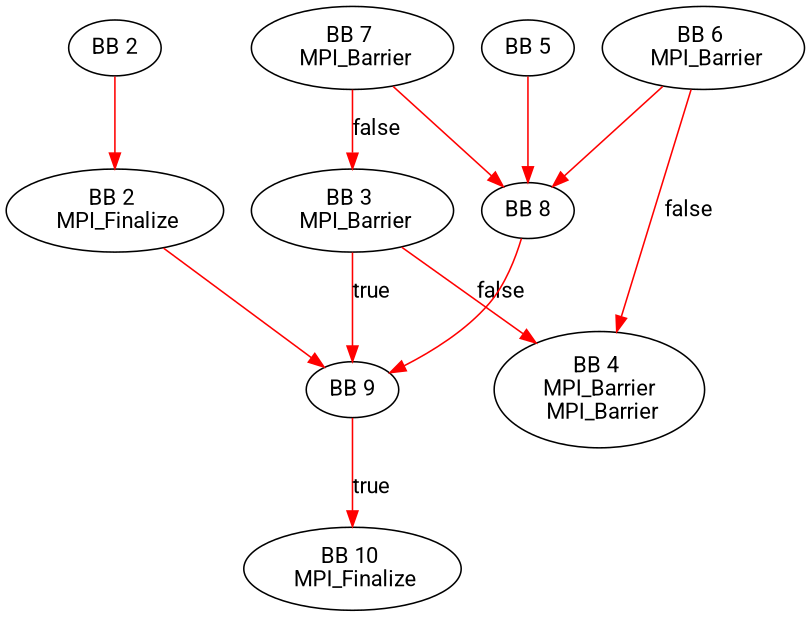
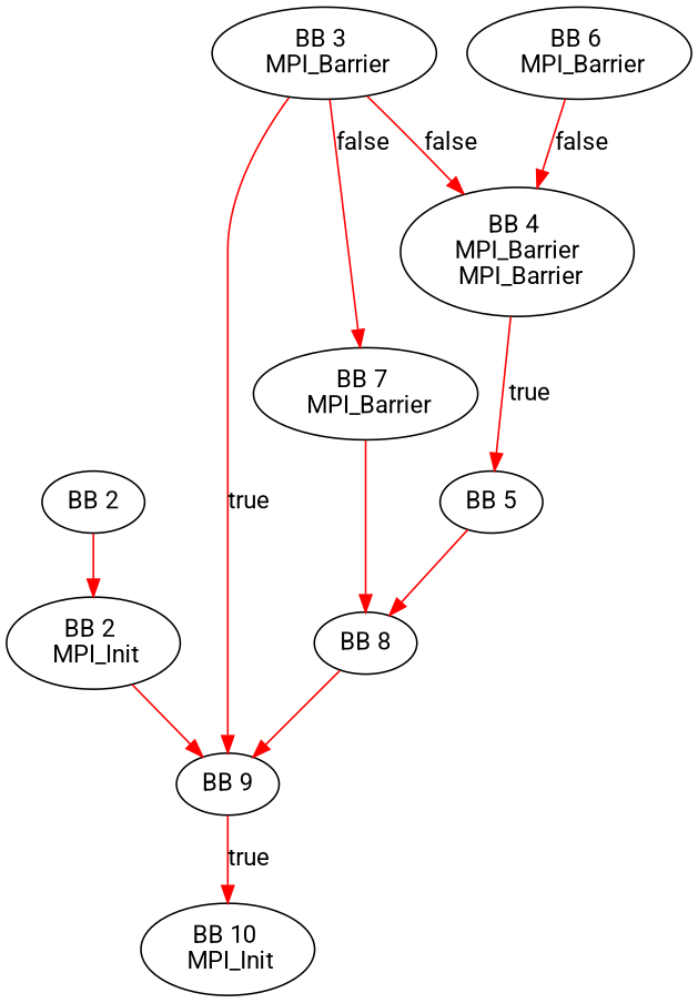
  digraph {
    fontname=Roboto
    node [fontname=Roboto shape=ellipse]
    edge [color=red fontname=Roboto]
    n1 [label="BB 2"]
-   n2 [label="BB 2 \n MPI_Finalize"]
+   n2 [label="BB 2 \n MPI_Init"]
    n3 [label="BB 9"]
-   n4 [label="BB 10 \n MPI_Finalize"]
+   n4 [label="BB 10 \n MPI_Init"]
    n5 [label="BB 3 \n MPI_Barrier"]
    n6 [label="BB 4 \n MPI_Barrier \n MPI_Barrier"]
    n7 [label="BB 7 \n MPI_Barrier"]
    n8 [label="BB 5"]
    n9 [label="BB 8"]
    n10 [label="BB 6 \n MPI_Barrier"]
    n1 -> n2
    n2 -> n3
    n3 -> n4 [label=true]
    n5 -> n3 [label=true]
    n5 -> n6 [label=false]
-   n7 -> n5 [label=false]
+   n5 -> n7 [label=false]
+   n6 -> n8 [label=true]
    n7 -> n9
    n8 -> n9
    n9 -> n3
    n10 -> n6 [label=false]
-   n10 -> n9
  }
